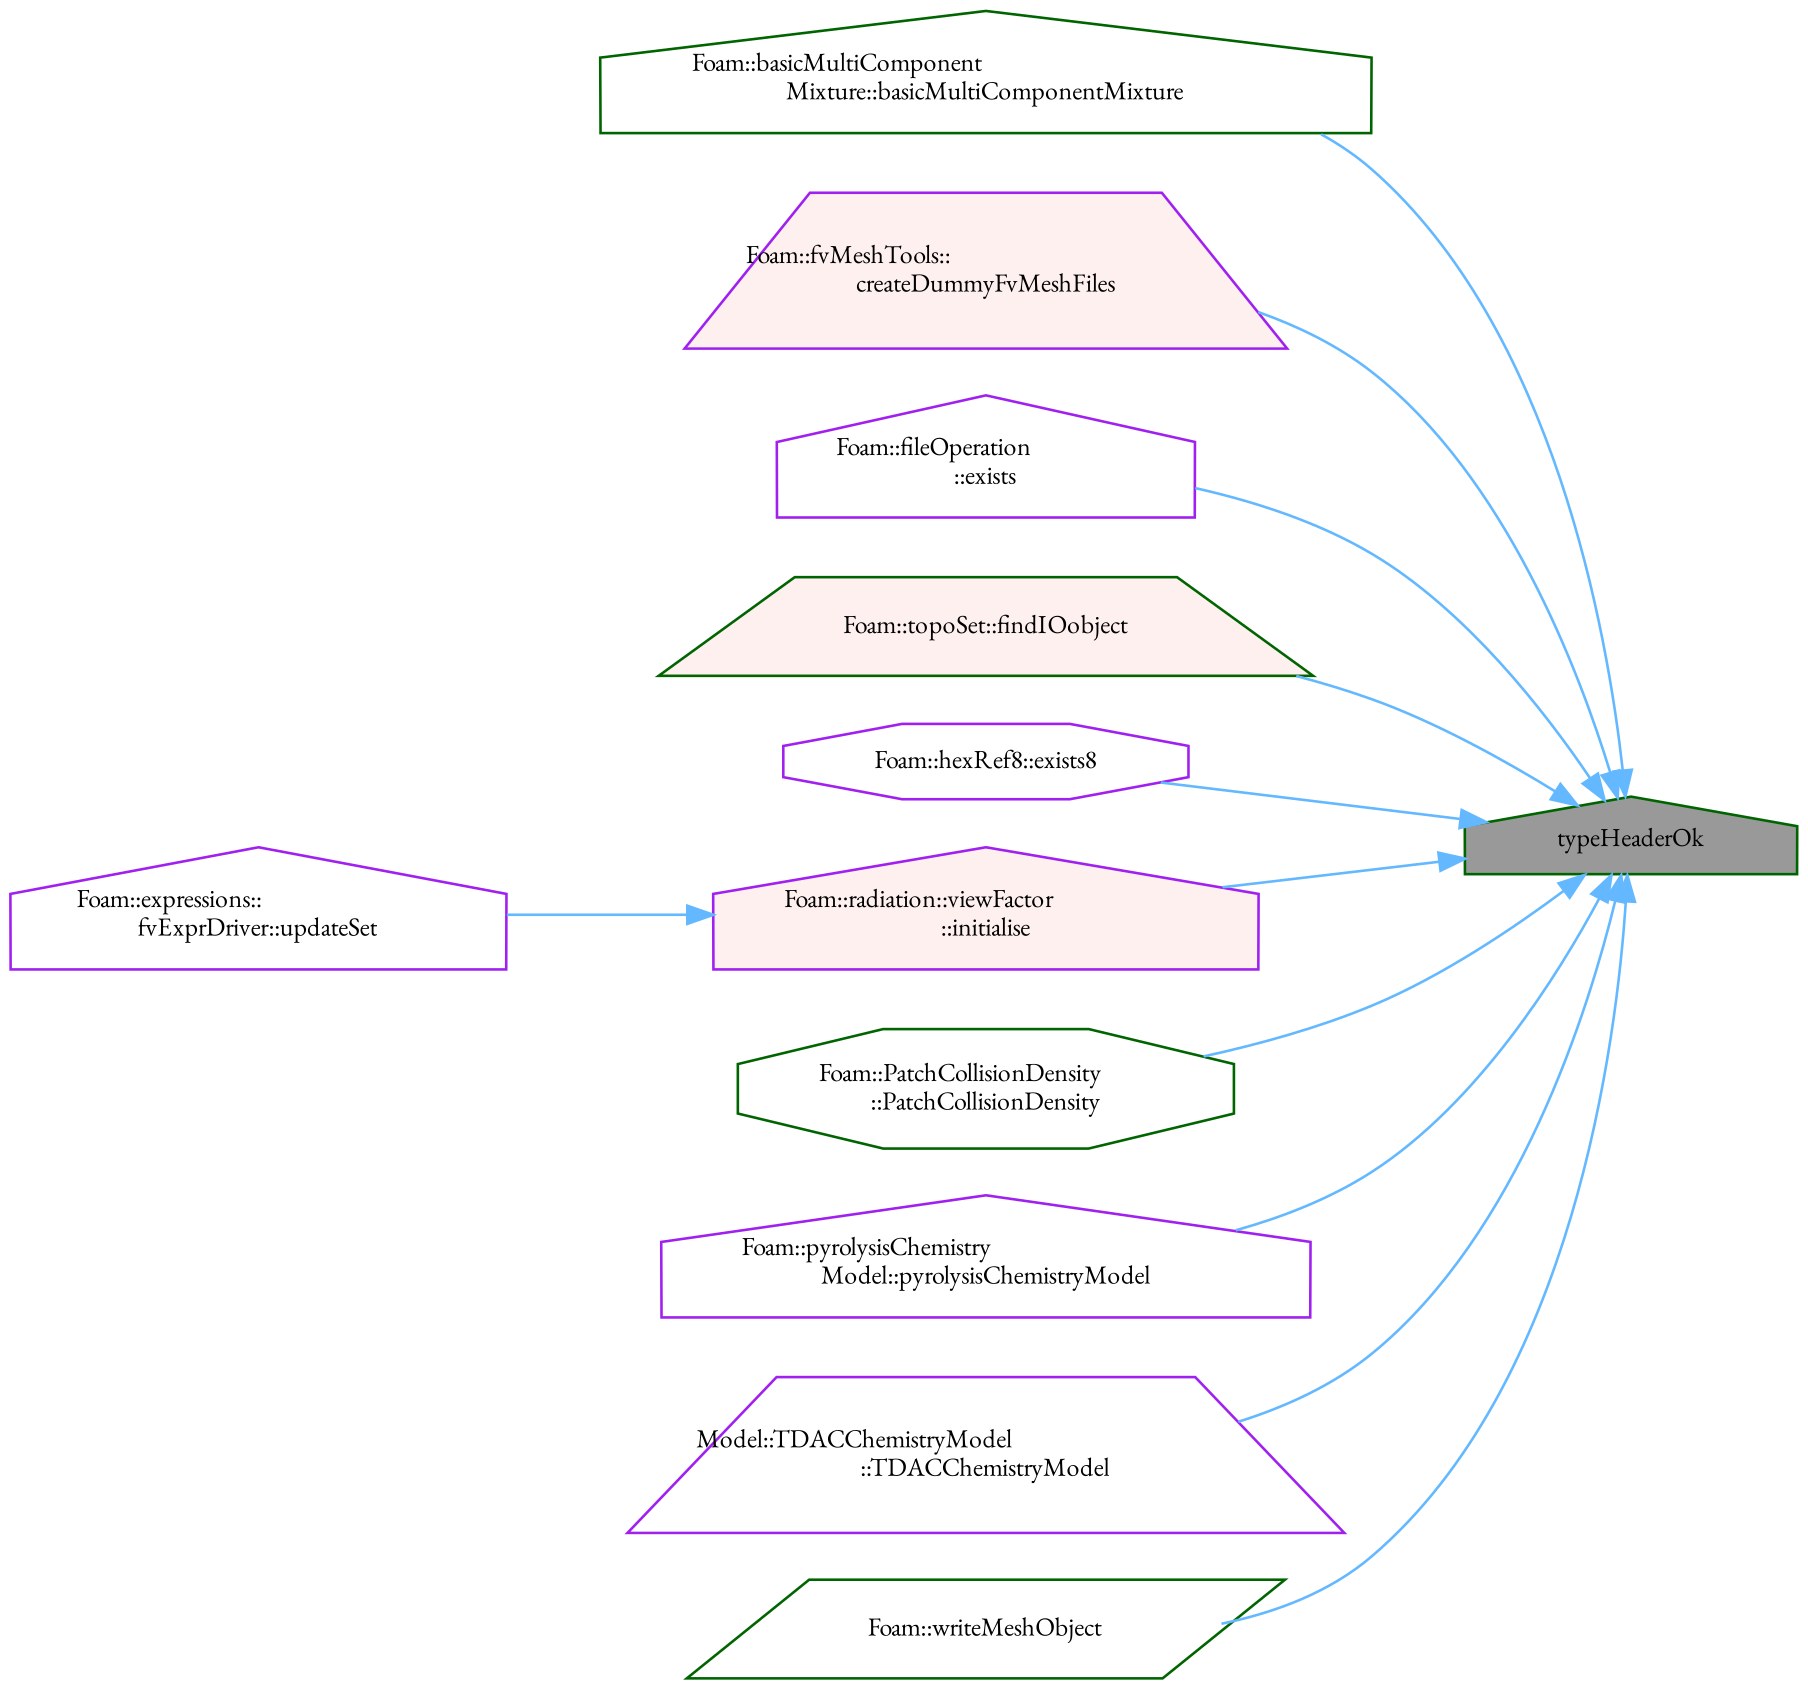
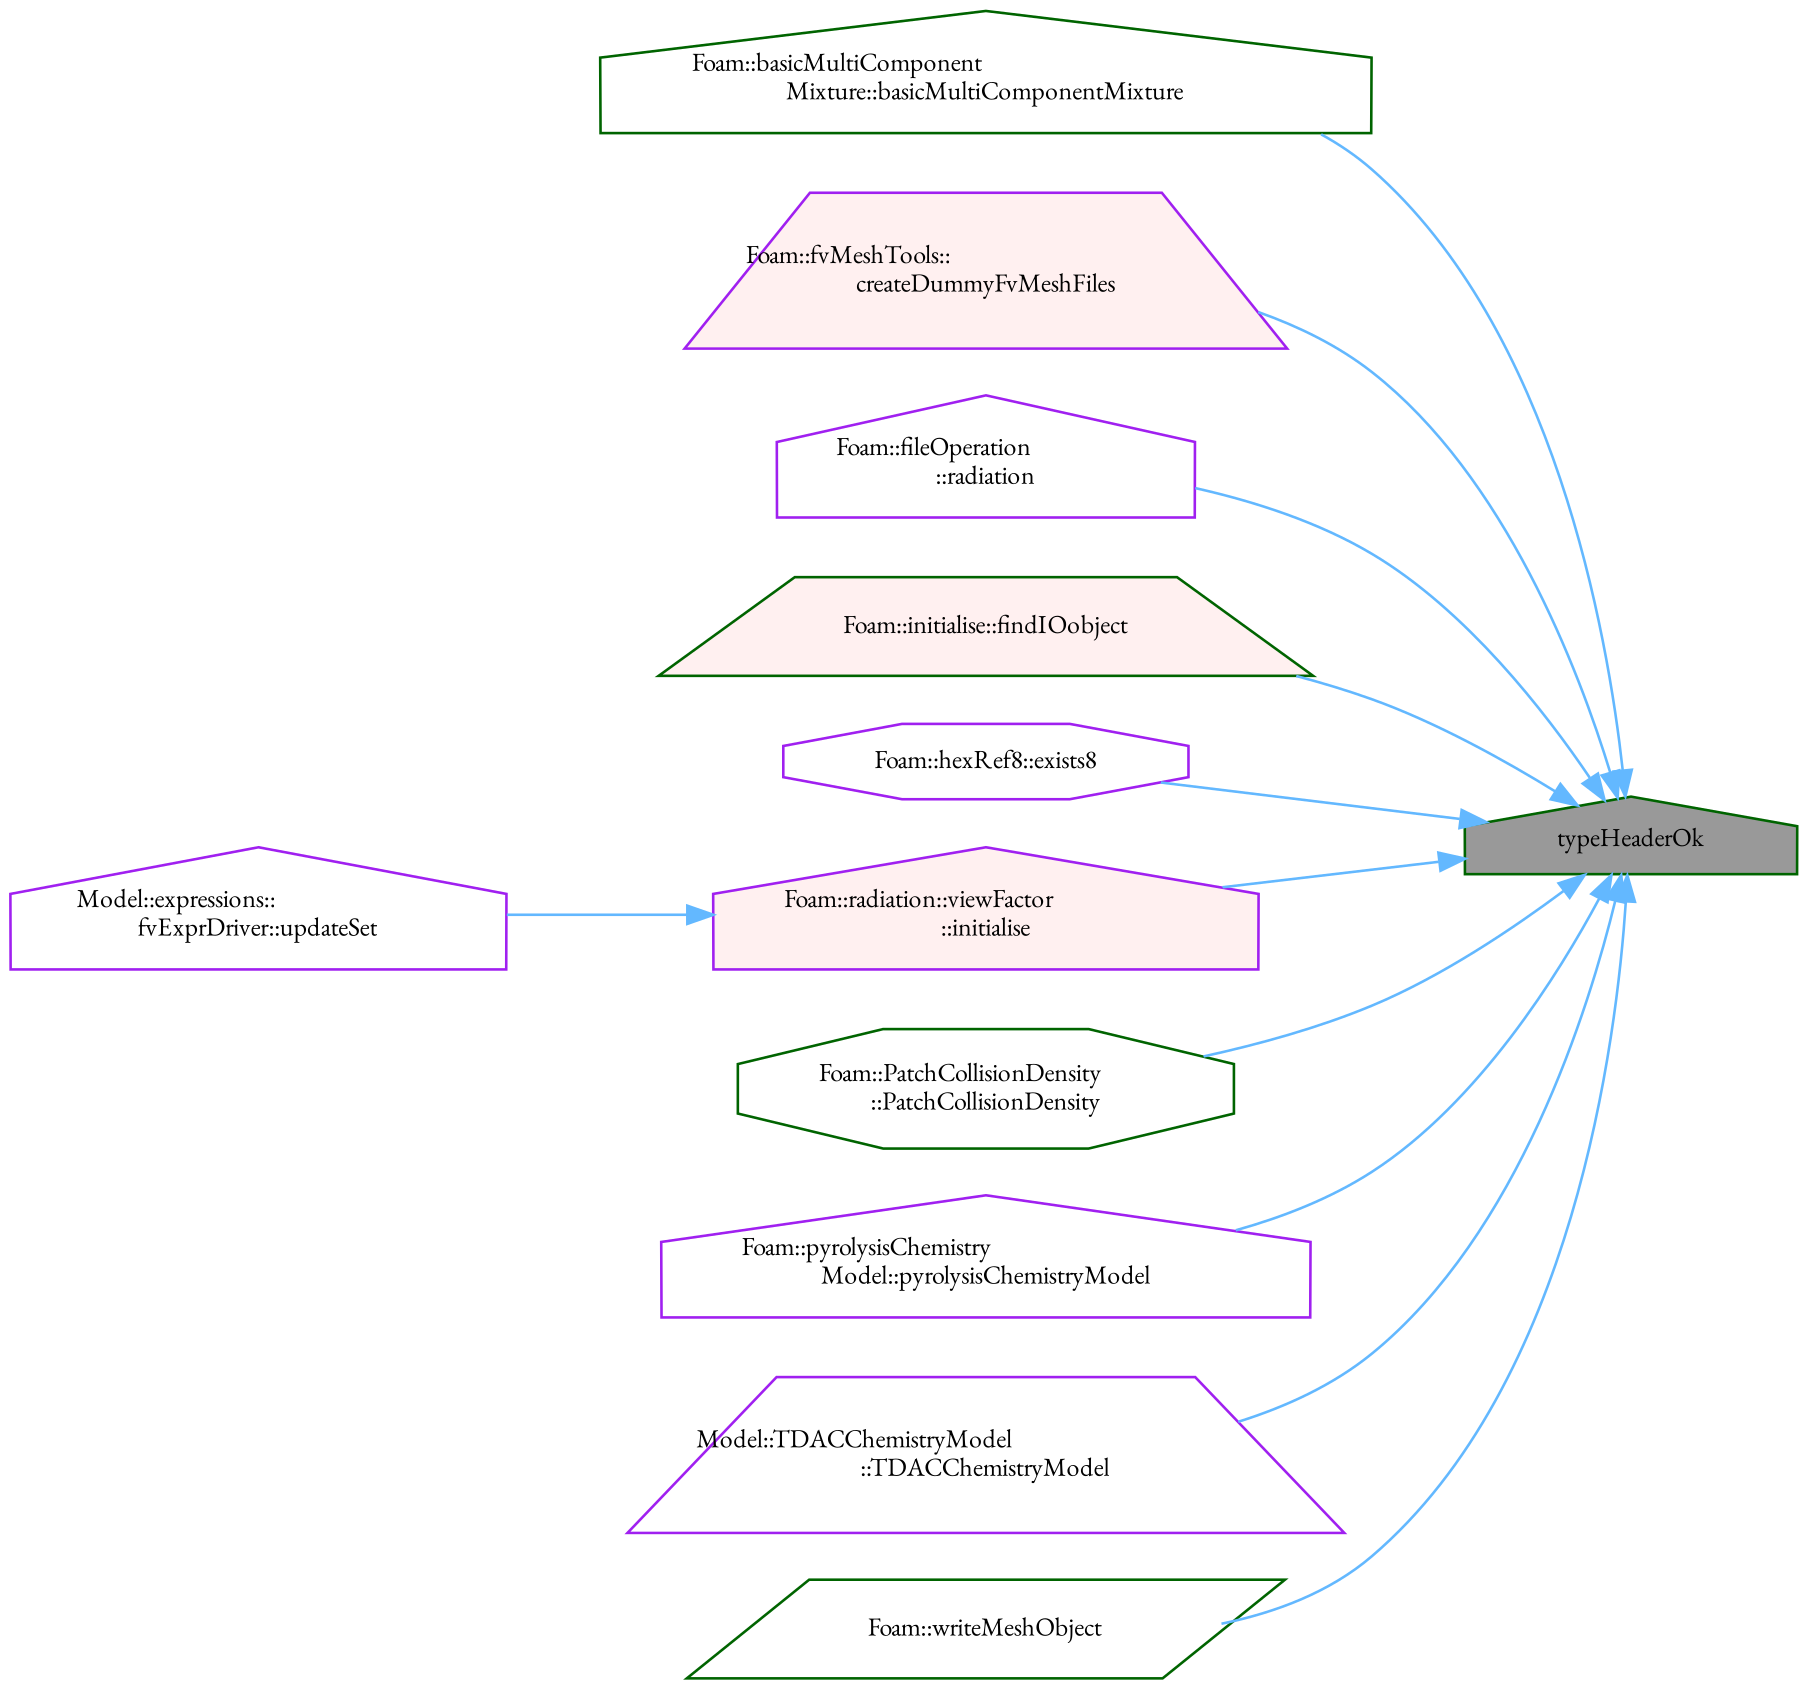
  digraph {
    fontname="EB Garamond"
    rankdir=RL
    node [color=purple fillcolor=white fontname="EB Garamond" fontsize=10 shape=house style=filled]
    edge [color=steelblue1 dir=back fontname="EB Garamond" fontsize=10 labelfontname=Helvetica labelfontsize=10 style=solid]
    n1 [color=darkgreen fillcolor=grey60 fontcolor=black height=0.2 label=typeHeaderOk width=0.4]
    n2 [color=darkgreen height=0.2 label="Foam::basicMultiComponent\lMixture::basicMultiComponentMixture" width=0.4]
    n3 [fillcolor="#FFF0F0" height=0.2 label="Foam::fvMeshTools::\lcreateDummyFvMeshFiles" shape=trapezium width=0.4]
-   n4 [height=0.2 label="Foam::fileOperation\l::exists" width=0.4]
-   n5 [color=darkgreen fillcolor="#FFF0F0" height=0.2 label="Foam::topoSet::findIOobject" shape=trapezium width=0.4]
+   n4 [height=0.2 label="Foam::fileOperation\l::radiation" width=0.4]
+   n5 [color=darkgreen fillcolor="#FFF0F0" height=0.2 label="Foam::initialise::findIOobject" shape=trapezium width=0.4]
    n6 [height=0.2 label="Foam::hexRef8::exists8" shape=octagon width=0.4]
    n7 [fillcolor="#FFF0F0" height=0.2 label="Foam::radiation::viewFactor\l::initialise" width=0.4]
    n8 [color=darkgreen height=0.2 label="Foam::PatchCollisionDensity\l::PatchCollisionDensity" shape=octagon width=0.4]
    n9 [height=0.2 label="Foam::pyrolysisChemistry\lModel::pyrolysisChemistryModel" width=0.4]
    n10 [height=0.2 label="Model::TDACChemistryModel\l::TDACChemistryModel" shape=trapezium width=0.4]
    n11 [color=darkgreen height=0.2 label="Foam::writeMeshObject" shape=parallelogram width=0.4]
-   n12 [height=0.2 label="Foam::expressions::\lfvExprDriver::updateSet" width=0.4]
+   n12 [height=0.2 label="Model::expressions::\lfvExprDriver::updateSet" width=0.4]
    n1 -> n2
    n1 -> n3
    n1 -> n4
    n1 -> n5
    n1 -> n6
    n1 -> n7
    n1 -> n8
    n1 -> n9
    n1 -> n10
    n1 -> n11
    n7 -> n12
  }
